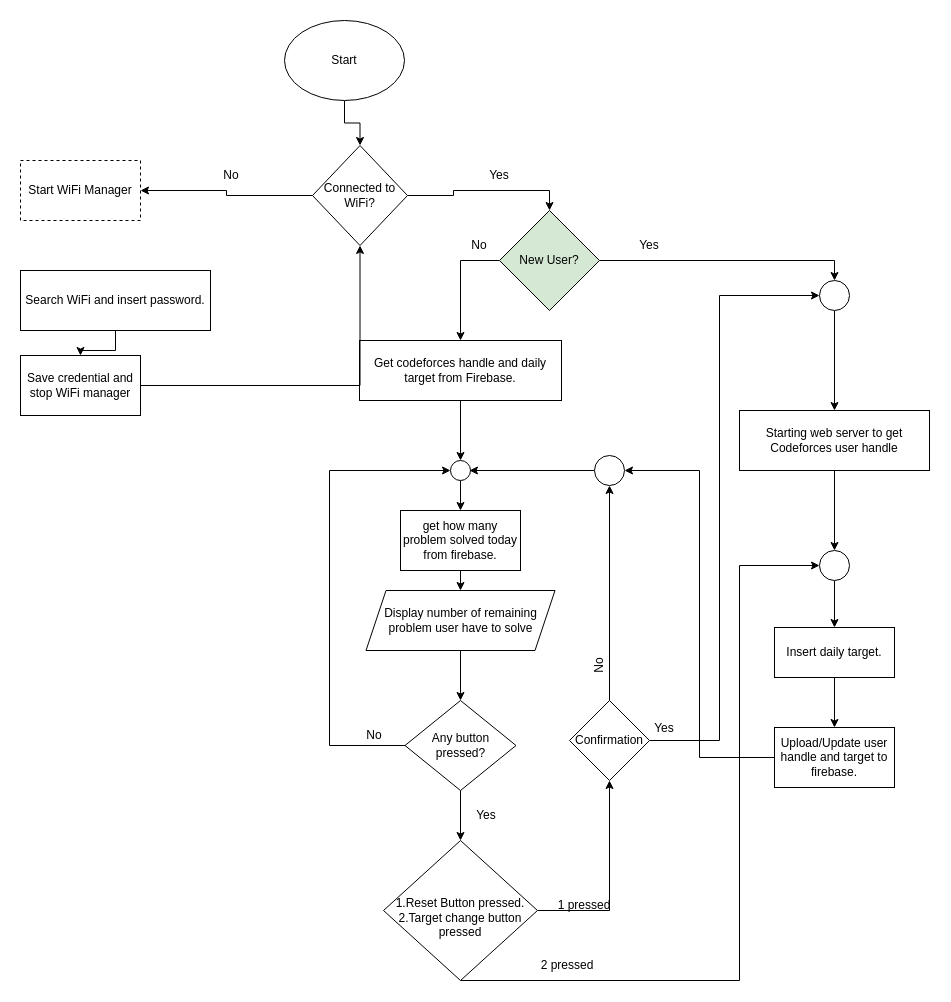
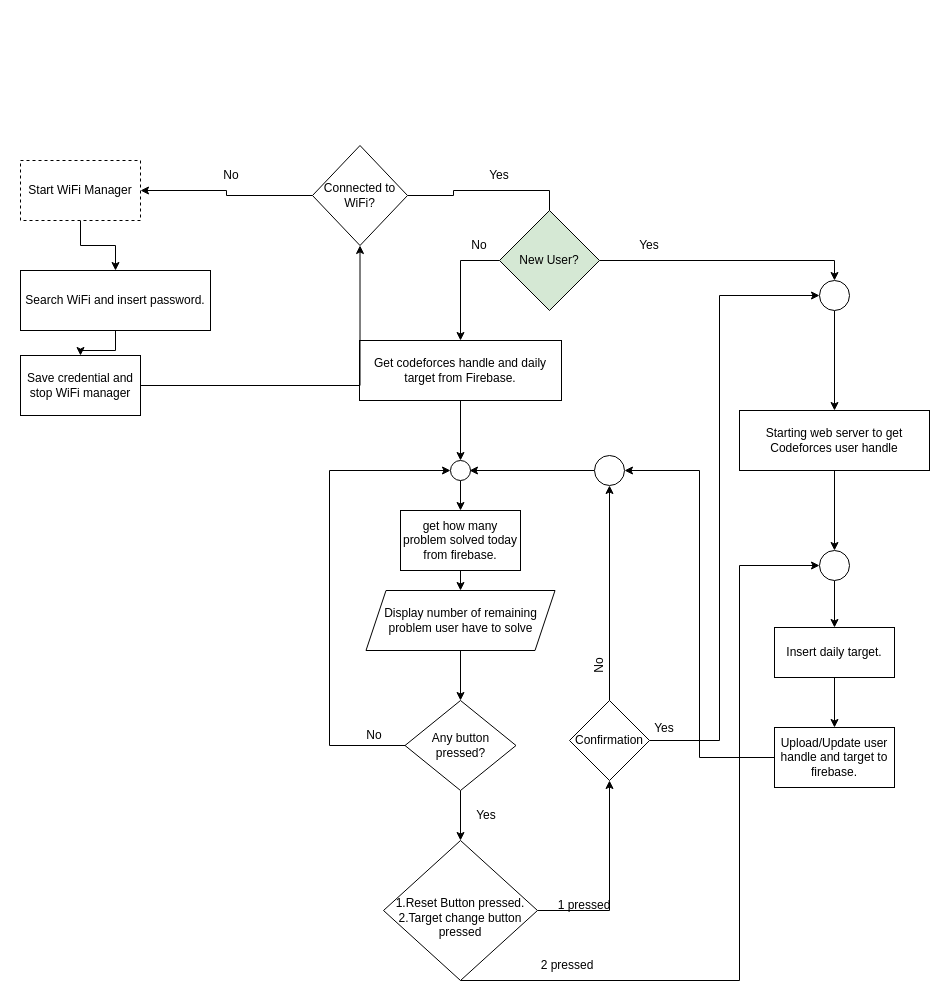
  <mxCell id="0" />
  <mxCell id="1" parent="0" />
  <mxCell id="2" style="edgeStyle=orthogonalEdgeStyle;rounded=0;orthogonalLoop=1;jettySize=auto;html=1;exitX=1;exitY=0.5;exitDx=0;exitDy=0;entryX=0.5;entryY=0;entryDx=0;entryDy=0;" edge="1" parent="1" source="4" target="50"><mxGeometry relative="1" as="geometry" /></mxCell>
  <mxCell id="3" style="edgeStyle=orthogonalEdgeStyle;rounded=0;orthogonalLoop=1;jettySize=auto;html=1;exitX=0;exitY=0.5;exitDx=0;exitDy=0;entryX=0.5;entryY=0;entryDx=0;entryDy=0;" edge="1" parent="1" source="4" target="8"><mxGeometry relative="1" as="geometry" /></mxCell>
  <mxCell id="4" value="New User?" style="rhombus;whiteSpace=wrap;html=1;fillColor=#d5e8d4;" vertex="1" parent="1"><mxGeometry x="499" y="210" width="100" height="100" as="geometry" /></mxCell>
  <mxCell id="5" style="edgeStyle=orthogonalEdgeStyle;rounded=0;orthogonalLoop=1;jettySize=auto;html=1;exitX=0.5;exitY=1;exitDx=0;exitDy=0;entryX=0.5;entryY=0;entryDx=0;entryDy=0;" edge="1" parent="1" source="6" target="52"><mxGeometry relative="1" as="geometry" /></mxCell>
  <mxCell id="6" value="Starting web server to get Codeforces user handle" style="rounded=0;whiteSpace=wrap;html=1;" vertex="1" parent="1"><mxGeometry x="739" y="410" width="190" height="60" as="geometry" /></mxCell>
  <mxCell id="7" style="edgeStyle=orthogonalEdgeStyle;rounded=0;orthogonalLoop=1;jettySize=auto;html=1;exitX=0.5;exitY=1;exitDx=0;exitDy=0;" edge="1" parent="1" source="8" target="36"><mxGeometry relative="1" as="geometry" /></mxCell>
  <mxCell id="8" value="Get codeforces handle and daily target from Firebase." style="rounded=0;whiteSpace=wrap;html=1;" vertex="1" parent="1"><mxGeometry x="359" y="340" width="202" height="60" as="geometry" /></mxCell>
  <mxCell id="9" style="edgeStyle=orthogonalEdgeStyle;rounded=0;orthogonalLoop=1;jettySize=auto;html=1;entryX=1;entryY=0.5;entryDx=0;entryDy=0;" edge="1" parent="1" source="10" target="53"><mxGeometry relative="1" as="geometry"><mxPoint x="699" y="480" as="targetPoint" /></mxGeometry></mxCell>
  <mxCell id="10" value="Upload/Update user handle and target to firebase." style="rounded=0;whiteSpace=wrap;html=1;" vertex="1" parent="1"><mxGeometry x="774" y="727" width="120" height="60" as="geometry" /></mxCell>
  <mxCell id="11" style="edgeStyle=orthogonalEdgeStyle;rounded=0;orthogonalLoop=1;jettySize=auto;html=1;exitX=0;exitY=0.5;exitDx=0;exitDy=0;entryX=0;entryY=0.5;entryDx=0;entryDy=0;" edge="1" parent="1" source="13" target="36"><mxGeometry relative="1" as="geometry"><Array as="points"><mxPoint x="329" y="745" /><mxPoint x="329" y="470" /></Array></mxGeometry></mxCell>
  <mxCell id="12" style="edgeStyle=orthogonalEdgeStyle;rounded=0;orthogonalLoop=1;jettySize=auto;html=1;exitX=0.5;exitY=1;exitDx=0;exitDy=0;entryX=0.5;entryY=0;entryDx=0;entryDy=0;" edge="1" parent="1" source="13" target="40"><mxGeometry relative="1" as="geometry" /></mxCell>
  <mxCell id="13" value="Any button pressed?" style="rhombus;whiteSpace=wrap;html=1;" vertex="1" parent="1"><mxGeometry x="404.5" y="700" width="111" height="90" as="geometry" /></mxCell>
- <mxCell id="14" style="edgeStyle=orthogonalEdgeStyle;rounded=0;orthogonalLoop=1;jettySize=auto;html=1;exitX=0.5;exitY=1;exitDx=0;exitDy=0;entryX=0.5;entryY=0;entryDx=0;entryDy=0;" edge="1" parent="1" source="15" target="18"><mxGeometry relative="1" as="geometry" /></mxCell>
- <mxCell id="15" value="Start" style="ellipse;whiteSpace=wrap;html=1;" vertex="1" parent="1"><mxGeometry x="284" y="20" width="120" height="80" as="geometry" /></mxCell>
  <mxCell id="16" style="edgeStyle=orthogonalEdgeStyle;rounded=0;orthogonalLoop=1;jettySize=auto;html=1;exitX=0;exitY=0.5;exitDx=0;exitDy=0;entryX=1;entryY=0.5;entryDx=0;entryDy=0;" edge="1" parent="1" source="18" target="20"><mxGeometry relative="1" as="geometry" /></mxCell>
- <mxCell id="17" style="edgeStyle=orthogonalEdgeStyle;rounded=0;orthogonalLoop=1;jettySize=auto;html=1;exitX=1;exitY=0.5;exitDx=0;exitDy=0;entryX=0.5;entryY=0;entryDx=0;entryDy=0;" edge="1" parent="1" source="18" target="4"><mxGeometry relative="1" as="geometry" /></mxCell>
+ <mxCell id="17" style="edgeStyle=orthogonalEdgeStyle;rounded=0;orthogonalLoop=1;jettySize=auto;html=1;exitX=1;exitY=0.5;exitDx=0;exitDy=0;entryX=0.5;entryY=0;entryDx=0;entryDy=0;endArrow=none;" edge="1" parent="1" source="18" target="4"><mxGeometry relative="1" as="geometry" /></mxCell>
  <mxCell id="18" value="Connected to WiFi?" style="rhombus;whiteSpace=wrap;html=1;" vertex="1" parent="1"><mxGeometry x="312" y="145" width="95" height="100" as="geometry" /></mxCell>
+ <mxCell id="19" style="edgeStyle=orthogonalEdgeStyle;rounded=0;orthogonalLoop=1;jettySize=auto;html=1;exitX=0.5;exitY=1;exitDx=0;exitDy=0;entryX=0.5;entryY=0;entryDx=0;entryDy=0;" edge="1" parent="1" source="20" target="23"><mxGeometry relative="1" as="geometry" /></mxCell>
  <mxCell id="20" value="Start WiFi Manager" style="rounded=0;whiteSpace=wrap;html=1;dashed=1;" vertex="1" parent="1"><mxGeometry x="20" y="160" width="120" height="60" as="geometry" /></mxCell>
  <mxCell id="21" value="No" style="text;html=1;strokeColor=none;fillColor=none;align=center;verticalAlign=middle;whiteSpace=wrap;rounded=0;" vertex="1" parent="1"><mxGeometry x="201" y="160" width="60" height="30" as="geometry" /></mxCell>
  <mxCell id="22" style="edgeStyle=orthogonalEdgeStyle;rounded=0;orthogonalLoop=1;jettySize=auto;html=1;exitX=0.5;exitY=1;exitDx=0;exitDy=0;entryX=0.5;entryY=0;entryDx=0;entryDy=0;" edge="1" parent="1" source="23" target="25"><mxGeometry relative="1" as="geometry" /></mxCell>
  <mxCell id="23" value="Search WiFi and insert password." style="rounded=0;whiteSpace=wrap;html=1;" vertex="1" parent="1"><mxGeometry x="20" y="270" width="190" height="60" as="geometry" /></mxCell>
  <mxCell id="24" style="edgeStyle=orthogonalEdgeStyle;rounded=0;orthogonalLoop=1;jettySize=auto;html=1;exitX=1;exitY=0.5;exitDx=0;exitDy=0;entryX=0.5;entryY=1;entryDx=0;entryDy=0;" edge="1" parent="1" source="25" target="18"><mxGeometry relative="1" as="geometry" /></mxCell>
  <mxCell id="25" value="Save credential and stop WiFi manager" style="rounded=0;whiteSpace=wrap;html=1;" vertex="1" parent="1"><mxGeometry x="20" y="355" width="120" height="60" as="geometry" /></mxCell>
  <mxCell id="26" value="Yes" style="text;html=1;strokeColor=none;fillColor=none;align=center;verticalAlign=middle;whiteSpace=wrap;rounded=0;" vertex="1" parent="1"><mxGeometry x="469" y="160" width="60" height="30" as="geometry" /></mxCell>
  <mxCell id="27" value="Yes" style="text;html=1;strokeColor=none;fillColor=none;align=center;verticalAlign=middle;whiteSpace=wrap;rounded=0;" vertex="1" parent="1"><mxGeometry x="619" y="230" width="60" height="30" as="geometry" /></mxCell>
  <mxCell id="28" style="edgeStyle=orthogonalEdgeStyle;rounded=0;orthogonalLoop=1;jettySize=auto;html=1;exitX=0.5;exitY=1;exitDx=0;exitDy=0;entryX=0.5;entryY=0;entryDx=0;entryDy=0;" edge="1" parent="1" source="29" target="10"><mxGeometry relative="1" as="geometry" /></mxCell>
  <mxCell id="29" value="Insert daily target." style="rounded=0;whiteSpace=wrap;html=1;" vertex="1" parent="1"><mxGeometry x="774" y="627" width="120" height="50" as="geometry" /></mxCell>
  <mxCell id="30" value="No" style="text;html=1;strokeColor=none;fillColor=none;align=center;verticalAlign=middle;whiteSpace=wrap;rounded=0;" vertex="1" parent="1"><mxGeometry x="449" y="230" width="60" height="30" as="geometry" /></mxCell>
  <mxCell id="31" style="edgeStyle=orthogonalEdgeStyle;rounded=0;orthogonalLoop=1;jettySize=auto;html=1;exitX=0.5;exitY=1;exitDx=0;exitDy=0;entryX=0.5;entryY=0;entryDx=0;entryDy=0;" edge="1" parent="1" source="32" target="34"><mxGeometry relative="1" as="geometry" /></mxCell>
  <mxCell id="32" value="get how many problem solved today from firebase." style="rounded=0;whiteSpace=wrap;html=1;" vertex="1" parent="1"><mxGeometry x="400" y="510" width="120" height="60" as="geometry" /></mxCell>
  <mxCell id="33" style="edgeStyle=orthogonalEdgeStyle;rounded=0;orthogonalLoop=1;jettySize=auto;html=1;exitX=0.5;exitY=1;exitDx=0;exitDy=0;entryX=0.5;entryY=0;entryDx=0;entryDy=0;" edge="1" parent="1" source="34" target="13"><mxGeometry relative="1" as="geometry" /></mxCell>
  <mxCell id="34" value="Display number of remaining problem user have to solve" style="shape=parallelogram;perimeter=parallelogramPerimeter;whiteSpace=wrap;html=1;fixedSize=1;" vertex="1" parent="1"><mxGeometry x="365.5" y="590" width="189" height="60" as="geometry" /></mxCell>
  <mxCell id="35" style="edgeStyle=orthogonalEdgeStyle;rounded=0;orthogonalLoop=1;jettySize=auto;html=1;exitX=0.5;exitY=1;exitDx=0;exitDy=0;entryX=0.5;entryY=0;entryDx=0;entryDy=0;" edge="1" parent="1" source="36" target="32"><mxGeometry relative="1" as="geometry" /></mxCell>
  <mxCell id="36" value="" style="ellipse;whiteSpace=wrap;html=1;aspect=fixed;" vertex="1" parent="1"><mxGeometry x="450" y="460" width="20" height="20" as="geometry" /></mxCell>
  <mxCell id="37" value="No" style="text;html=1;strokeColor=none;fillColor=none;align=center;verticalAlign=middle;whiteSpace=wrap;rounded=0;" vertex="1" parent="1"><mxGeometry x="344" y="720" width="60" height="30" as="geometry" /></mxCell>
  <mxCell id="38" style="edgeStyle=orthogonalEdgeStyle;rounded=0;orthogonalLoop=1;jettySize=auto;html=1;entryX=0.5;entryY=1;entryDx=0;entryDy=0;" edge="1" parent="1" source="40" target="45"><mxGeometry relative="1" as="geometry" /></mxCell>
  <mxCell id="39" style="edgeStyle=orthogonalEdgeStyle;rounded=0;orthogonalLoop=1;jettySize=auto;html=1;entryX=0;entryY=0.5;entryDx=0;entryDy=0;exitX=0.5;exitY=1;exitDx=0;exitDy=0;" edge="1" parent="1" source="40" target="52"><mxGeometry relative="1" as="geometry"><Array as="points"><mxPoint x="739" y="980" /><mxPoint x="739" y="565" /></Array></mxGeometry></mxCell>
  <mxCell id="40" value="&lt;br&gt;1.Reset Button pressed.&lt;br&gt;2.Target change button pressed" style="rhombus;whiteSpace=wrap;html=1;" vertex="1" parent="1"><mxGeometry x="383" y="840" width="154" height="140" as="geometry" /></mxCell>
  <mxCell id="41" value="Yes" style="text;html=1;strokeColor=none;fillColor=none;align=center;verticalAlign=middle;whiteSpace=wrap;rounded=0;" vertex="1" parent="1"><mxGeometry x="455.5" y="800" width="60" height="30" as="geometry" /></mxCell>
  <mxCell id="42" style="edgeStyle=orthogonalEdgeStyle;rounded=0;orthogonalLoop=1;jettySize=auto;html=1;entryX=0.95;entryY=0.5;entryDx=0;entryDy=0;entryPerimeter=0;exitX=0;exitY=0.5;exitDx=0;exitDy=0;" edge="1" parent="1" source="53" target="36"><mxGeometry relative="1" as="geometry"><mxPoint x="479" y="470" as="targetPoint" /></mxGeometry></mxCell>
  <mxCell id="43" style="edgeStyle=orthogonalEdgeStyle;rounded=0;orthogonalLoop=1;jettySize=auto;html=1;entryX=0;entryY=0.5;entryDx=0;entryDy=0;" edge="1" parent="1" source="45" target="50"><mxGeometry relative="1" as="geometry"><Array as="points"><mxPoint x="719" y="740" /><mxPoint x="719" y="295" /></Array></mxGeometry></mxCell>
  <mxCell id="44" style="edgeStyle=orthogonalEdgeStyle;rounded=0;orthogonalLoop=1;jettySize=auto;html=1;entryX=0.5;entryY=1;entryDx=0;entryDy=0;" edge="1" parent="1" source="45" target="53"><mxGeometry relative="1" as="geometry"><mxPoint x="629" y="490" as="targetPoint" /></mxGeometry></mxCell>
  <mxCell id="45" value="Confirmation" style="rhombus;whiteSpace=wrap;html=1;" vertex="1" parent="1"><mxGeometry x="569" y="700" width="80" height="80" as="geometry" /></mxCell>
  <mxCell id="46" value="1 pressed" style="text;html=1;strokeColor=none;fillColor=none;align=center;verticalAlign=middle;whiteSpace=wrap;rounded=0;" vertex="1" parent="1"><mxGeometry x="554" y="890" width="60" height="30" as="geometry" /></mxCell>
  <mxCell id="47" value="No" style="text;html=1;strokeColor=none;fillColor=none;align=center;verticalAlign=middle;whiteSpace=wrap;rounded=0;rotation=-90;" vertex="1" parent="1"><mxGeometry x="569" y="650" width="60" height="30" as="geometry" /></mxCell>
  <mxCell id="48" value="Yes" style="text;html=1;strokeColor=none;fillColor=none;align=center;verticalAlign=middle;whiteSpace=wrap;rounded=0;rotation=0;" vertex="1" parent="1"><mxGeometry x="634" y="713" width="60" height="30" as="geometry" /></mxCell>
  <mxCell id="49" style="edgeStyle=orthogonalEdgeStyle;rounded=0;orthogonalLoop=1;jettySize=auto;html=1;entryX=0.5;entryY=0;entryDx=0;entryDy=0;" edge="1" parent="1" source="50" target="6"><mxGeometry relative="1" as="geometry" /></mxCell>
  <mxCell id="50" value="" style="ellipse;whiteSpace=wrap;html=1;aspect=fixed;" vertex="1" parent="1"><mxGeometry x="819" y="280" width="30" height="30" as="geometry" /></mxCell>
  <mxCell id="51" style="edgeStyle=orthogonalEdgeStyle;rounded=0;orthogonalLoop=1;jettySize=auto;html=1;exitX=0.5;exitY=1;exitDx=0;exitDy=0;entryX=0.5;entryY=0;entryDx=0;entryDy=0;" edge="1" parent="1" source="52" target="29"><mxGeometry relative="1" as="geometry" /></mxCell>
  <mxCell id="52" value="" style="ellipse;whiteSpace=wrap;html=1;aspect=fixed;" vertex="1" parent="1"><mxGeometry x="819" y="550" width="30" height="30" as="geometry" /></mxCell>
  <mxCell id="53" value="" style="ellipse;whiteSpace=wrap;html=1;aspect=fixed;" vertex="1" parent="1"><mxGeometry x="594" y="455" width="30" height="30" as="geometry" /></mxCell>
  <mxCell id="54" value="2 pressed" style="text;html=1;strokeColor=none;fillColor=none;align=center;verticalAlign=middle;whiteSpace=wrap;rounded=0;" vertex="1" parent="1"><mxGeometry x="537" y="950" width="60" height="30" as="geometry" /></mxCell>
